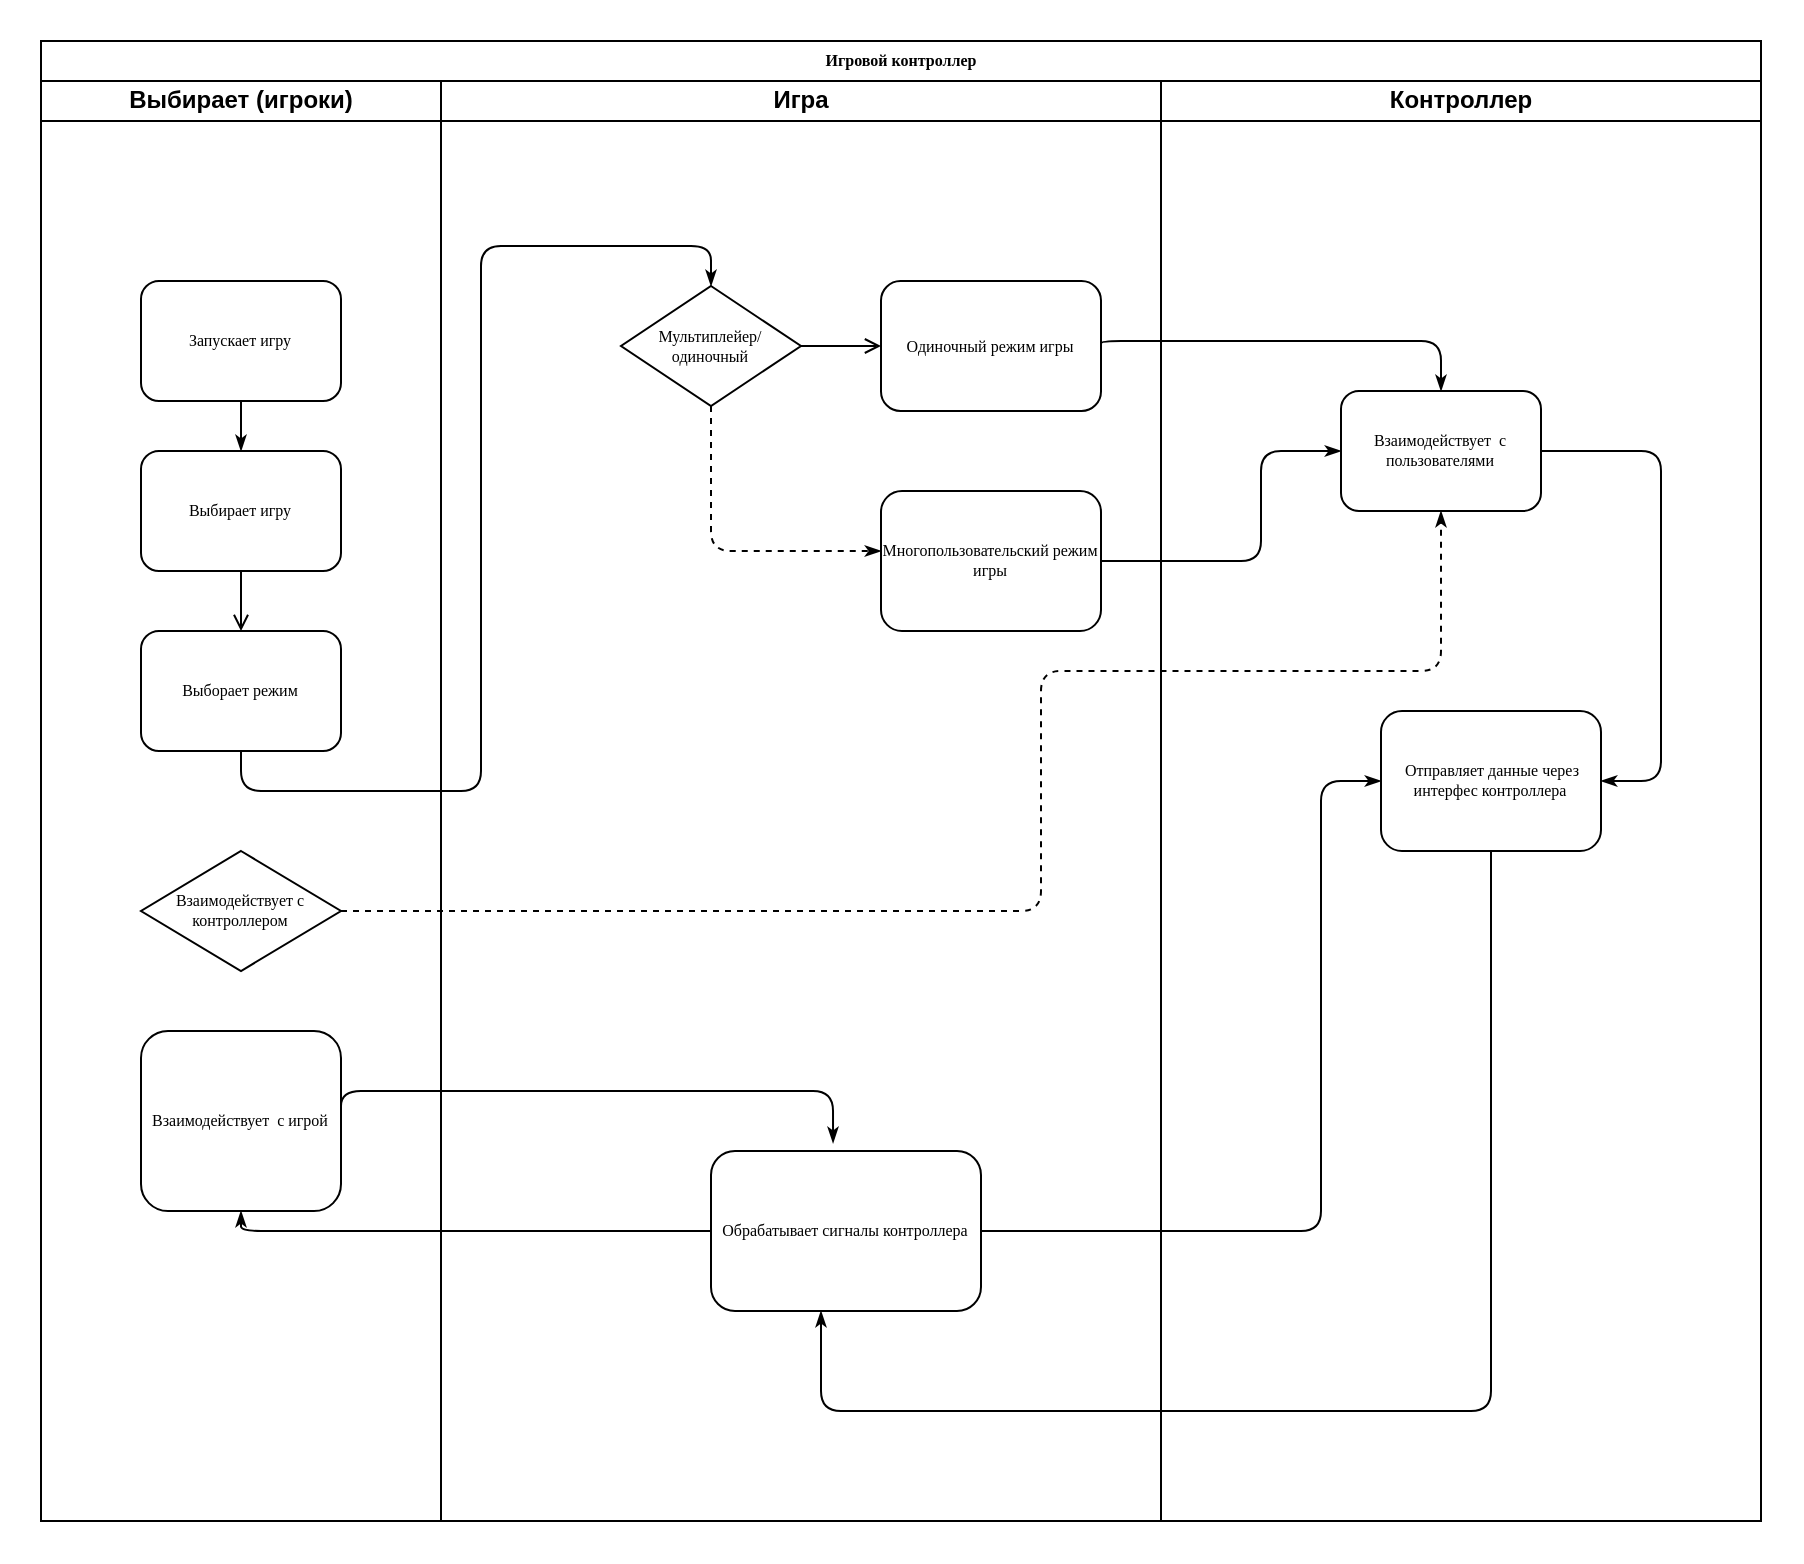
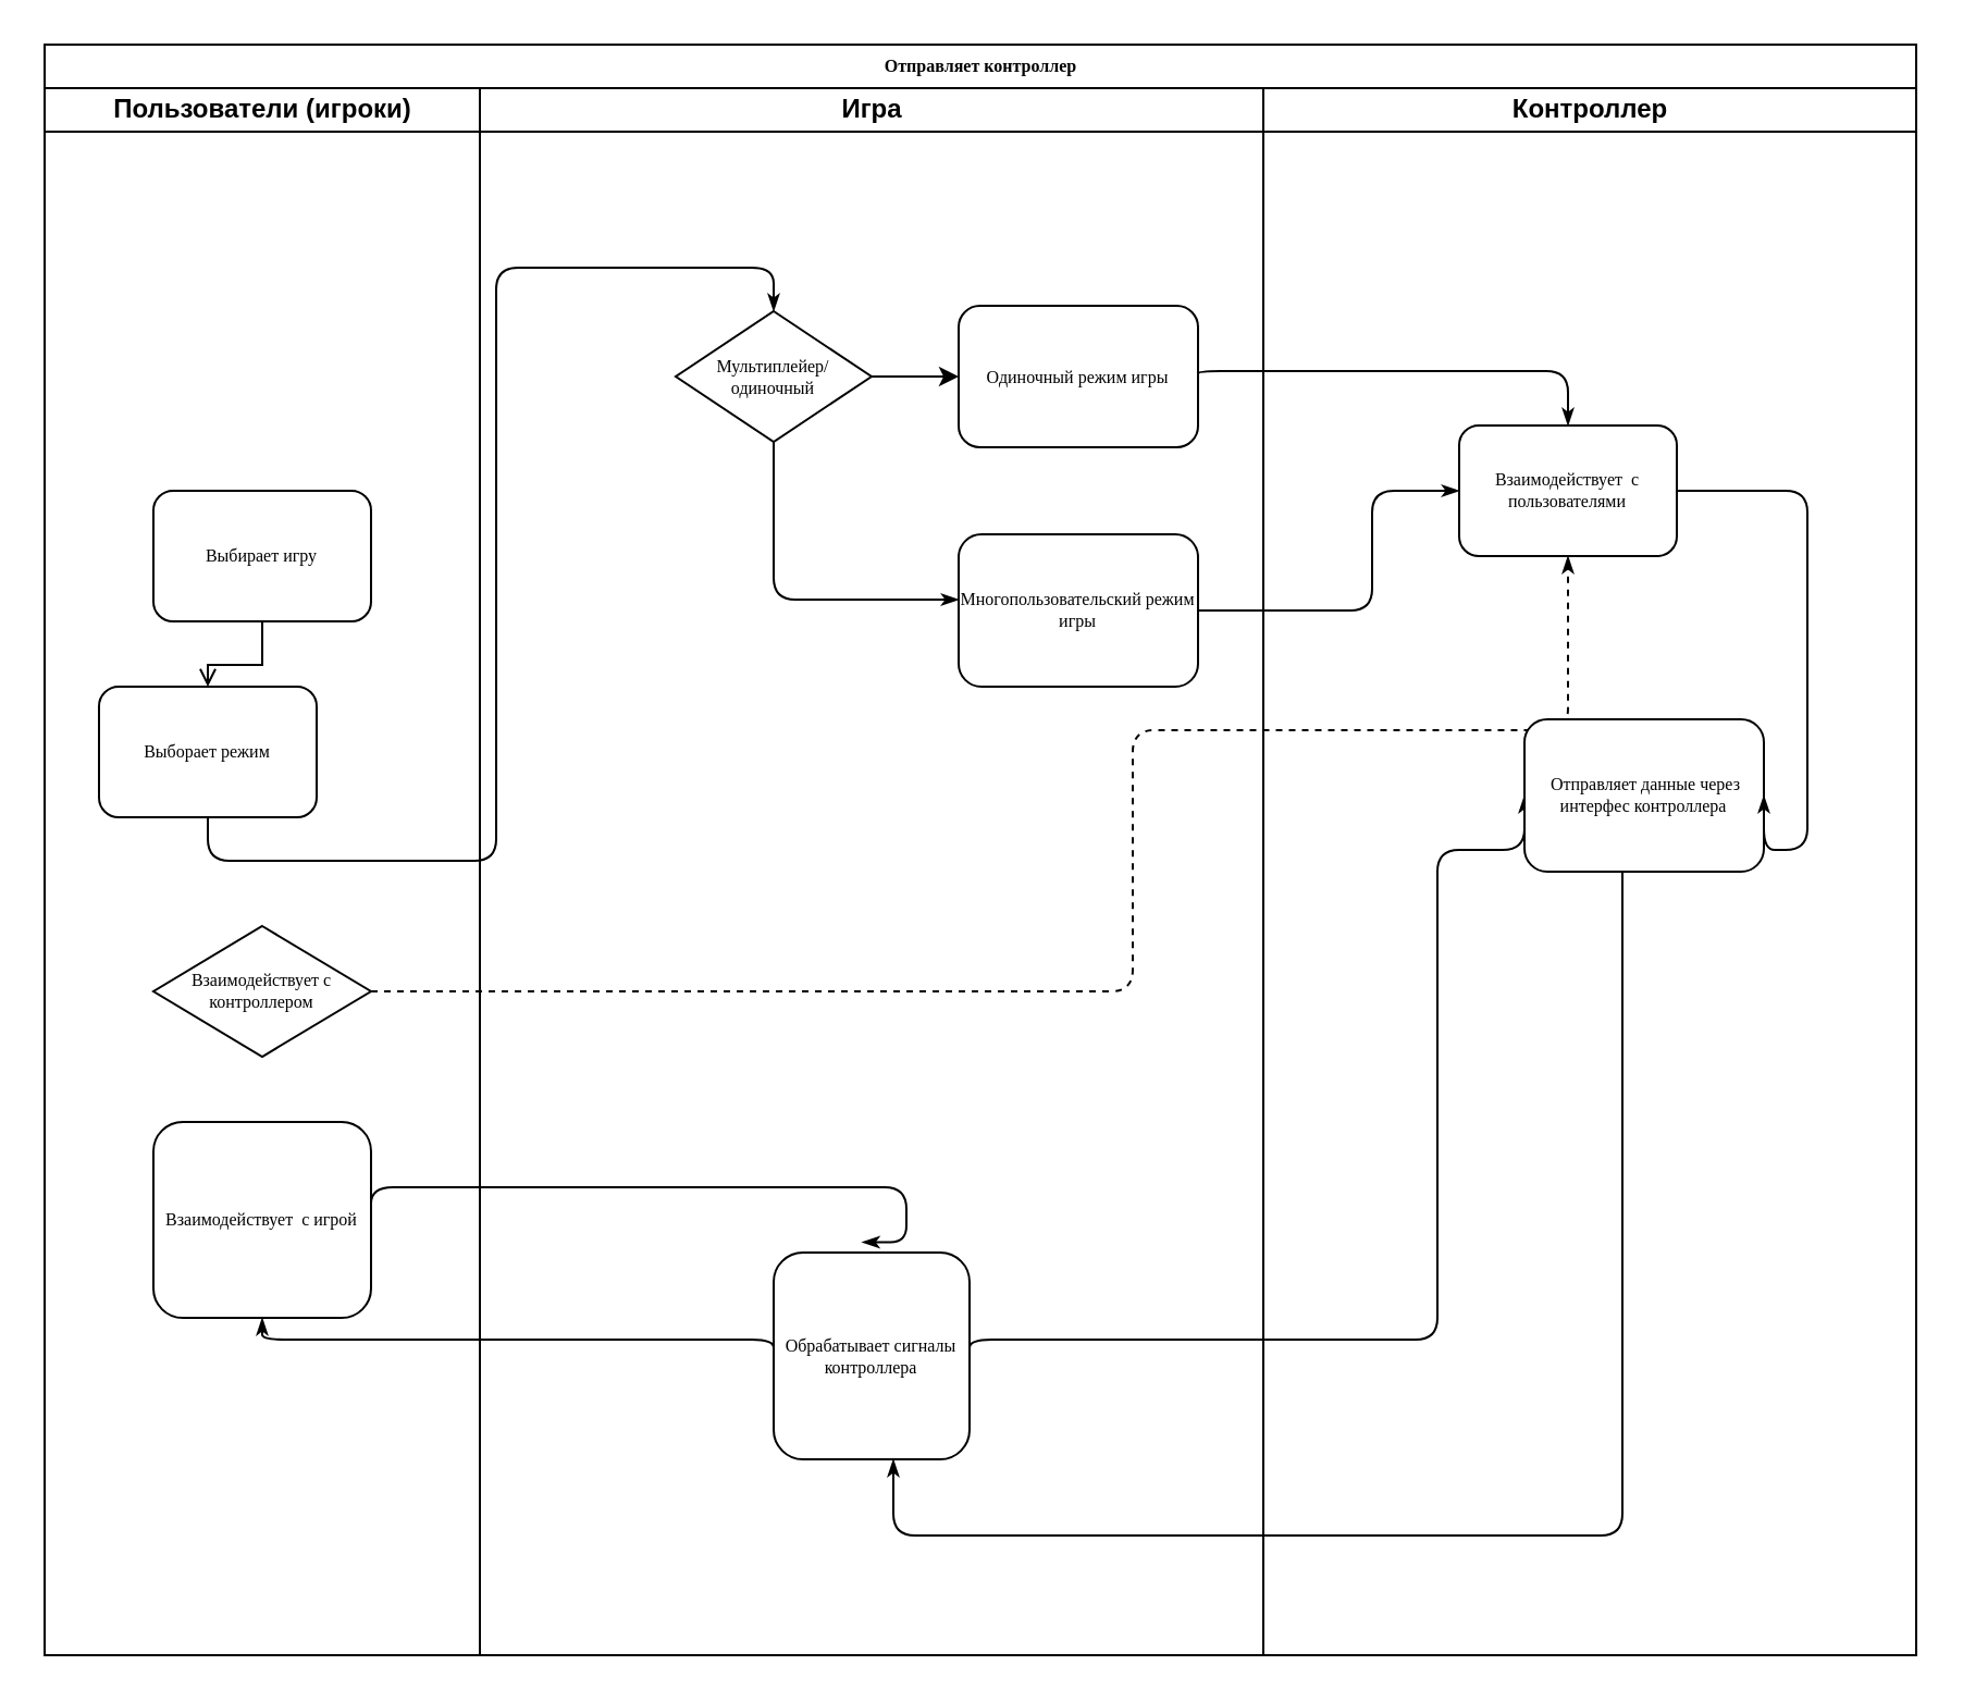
  <mxCell id="0" />
  <mxCell id="1" parent="0" />
- <mxCell id="2" value="Игровой контроллер" style="swimlane;html=1;childLayout=stackLayout;startSize=20;rounded=0;shadow=0;labelBackgroundColor=none;strokeWidth=1;fontFamily=Verdana;fontSize=8;align=center;" parent="1" vertex="1"><mxGeometry x="20" y="20" width="860" height="740" as="geometry"><mxRectangle x="70" y="40" width="50" height="20" as="alternateBounds" /></mxGeometry></mxCell>
- <mxCell id="3" value="Выбирает (игроки)" style="swimlane;html=1;startSize=20;" parent="2" vertex="1"><mxGeometry y="20" width="200" height="720" as="geometry" /></mxCell>
- <mxCell id="4" value="Запускает игру" style="rounded=1;whiteSpace=wrap;html=1;shadow=0;labelBackgroundColor=none;strokeWidth=1;fontFamily=Verdana;fontSize=8;align=center;" parent="3" vertex="1"><mxGeometry x="50" y="100" width="100" height="60" as="geometry" /></mxCell>
+ <mxCell id="2" value="Отправляет контроллер" style="swimlane;html=1;childLayout=stackLayout;startSize=20;rounded=0;shadow=0;labelBackgroundColor=none;strokeWidth=1;fontFamily=Verdana;fontSize=8;align=center;" parent="1" vertex="1"><mxGeometry x="20" y="20" width="860" height="740" as="geometry"><mxRectangle x="70" y="40" width="50" height="20" as="alternateBounds" /></mxGeometry></mxCell>
+ <mxCell id="3" value="Пользователи (игроки)" style="swimlane;html=1;startSize=20;" parent="2" vertex="1"><mxGeometry y="20" width="200" height="720" as="geometry" /></mxCell>
  <mxCell id="5" value="Выбирает игру" style="rounded=1;whiteSpace=wrap;html=1;shadow=0;labelBackgroundColor=none;strokeWidth=1;fontFamily=Verdana;fontSize=8;align=center;" parent="3" vertex="1"><mxGeometry x="50" y="185" width="100" height="60" as="geometry" /></mxCell>
- <mxCell id="6" style="edgeStyle=orthogonalEdgeStyle;rounded=1;html=1;labelBackgroundColor=none;startArrow=none;startFill=0;startSize=5;endArrow=classicThin;endFill=1;endSize=5;jettySize=auto;orthogonalLoop=1;strokeWidth=1;fontFamily=Verdana;fontSize=8" parent="3" source="4" target="5" edge="1"><mxGeometry relative="1" as="geometry" /></mxCell>
- <mxCell id="7" value="Выборает режим" style="rounded=1;whiteSpace=wrap;html=1;shadow=0;labelBackgroundColor=none;strokeWidth=1;fontFamily=Verdana;fontSize=8;align=center;" vertex="1" parent="3"><mxGeometry x="50" y="275" width="100" height="60" as="geometry" /></mxCell>
+ <mxCell id="7" value="Выборает режим" style="rounded=1;whiteSpace=wrap;html=1;shadow=0;labelBackgroundColor=none;strokeWidth=1;fontFamily=Verdana;fontSize=8;align=center;" vertex="1" parent="3"><mxGeometry x="25" y="275" width="100" height="60" as="geometry" /></mxCell>
  <mxCell id="8" style="edgeStyle=orthogonalEdgeStyle;rounded=0;orthogonalLoop=1;jettySize=auto;html=1;entryX=0.5;entryY=0;entryDx=0;entryDy=0;endArrow=open;" edge="1" parent="3" source="5" target="7"><mxGeometry relative="1" as="geometry"><mxPoint x="100" y="265" as="targetPoint" /></mxGeometry></mxCell>
  <mxCell id="9" value="Взаимодействует с контроллером" style="rhombus;whiteSpace=wrap;html=1;shadow=0;labelBackgroundColor=none;strokeWidth=1;fontFamily=Verdana;fontSize=8;align=center;" vertex="1" parent="3"><mxGeometry x="50" y="385" width="100" height="60" as="geometry" /></mxCell>
  <mxCell id="10" value="Взаимодействует&amp;nbsp; с игрой" style="rounded=1;whiteSpace=wrap;html=1;shadow=0;labelBackgroundColor=none;strokeWidth=1;fontFamily=Verdana;fontSize=8;align=center;" vertex="1" parent="3"><mxGeometry x="50" y="475" width="100" height="90" as="geometry" /></mxCell>
  <mxCell id="11" value="Игра" style="swimlane;html=1;startSize=20;" parent="2" vertex="1"><mxGeometry x="200" y="20" width="360" height="720" as="geometry" /></mxCell>
- <mxCell id="12" value="Обрабатывает сигналы контроллера" style="rounded=1;whiteSpace=wrap;html=1;shadow=0;labelBackgroundColor=none;strokeWidth=1;fontFamily=Verdana;fontSize=8;align=center;" parent="11" vertex="1"><mxGeometry x="135" y="535" width="135" height="80" as="geometry" /></mxCell>
+ <mxCell id="12" value="Обрабатывает сигналы контроллера" style="rounded=1;whiteSpace=wrap;html=1;shadow=0;labelBackgroundColor=none;strokeWidth=1;fontFamily=Verdana;fontSize=8;align=center;" parent="11" vertex="1"><mxGeometry x="135" y="535" width="90" height="95" as="geometry" /></mxCell>
  <mxCell id="13" value="Мультиплейер/одиночный" style="rhombus;whiteSpace=wrap;html=1;rounded=0;shadow=0;labelBackgroundColor=none;strokeWidth=1;fontFamily=Verdana;fontSize=8;align=center;" parent="11" vertex="1"><mxGeometry x="90" y="102.5" width="90" height="60" as="geometry" /></mxCell>
  <mxCell id="14" value="Одиночный режим игры" style="rounded=1;whiteSpace=wrap;html=1;shadow=0;labelBackgroundColor=none;strokeWidth=1;fontFamily=Verdana;fontSize=8;align=center;" parent="11" vertex="1"><mxGeometry x="220" y="100" width="110" height="65" as="geometry" /></mxCell>
- <mxCell id="15" value="" style="endArrow=open;html=1;rounded=0;exitX=1;exitY=0.5;exitDx=0;exitDy=0;entryX=0;entryY=0.5;entryDx=0;entryDy=0;" edge="1" parent="11" source="13" target="14"><mxGeometry width="50" height="50" relative="1" as="geometry"><mxPoint x="235" y="129.5" as="sourcePoint" /><mxPoint x="345" y="129.5" as="targetPoint" /></mxGeometry></mxCell>
+ <mxCell id="15" value="" style="endArrow=classic;html=1;rounded=0;exitX=1;exitY=0.5;exitDx=0;exitDy=0;entryX=0;entryY=0.5;entryDx=0;entryDy=0;" edge="1" parent="11" source="13" target="14"><mxGeometry width="50" height="50" relative="1" as="geometry"><mxPoint x="235" y="129.5" as="sourcePoint" /><mxPoint x="345" y="129.5" as="targetPoint" /></mxGeometry></mxCell>
  <mxCell id="16" value="Многопользовательский режим игры" style="rounded=1;whiteSpace=wrap;html=1;shadow=0;labelBackgroundColor=none;strokeWidth=1;fontFamily=Verdana;fontSize=8;align=center;" parent="11" vertex="1"><mxGeometry x="220" y="205" width="110" height="70" as="geometry" /></mxCell>
- <mxCell id="17" style="edgeStyle=orthogonalEdgeStyle;rounded=1;html=1;labelBackgroundColor=none;startArrow=none;startFill=0;startSize=5;endArrow=classicThin;endFill=1;endSize=5;jettySize=auto;orthogonalLoop=1;strokeWidth=1;fontFamily=Verdana;fontSize=8;exitX=0.5;exitY=1;exitDx=0;exitDy=0;dashed=1;" parent="11" source="13" target="16" edge="1"><mxGeometry relative="1" as="geometry"><Array as="points"><mxPoint x="135" y="235" /></Array><mxPoint x="260" y="385" as="sourcePoint" /></mxGeometry></mxCell>
+ <mxCell id="17" style="edgeStyle=orthogonalEdgeStyle;rounded=1;html=1;labelBackgroundColor=none;startArrow=none;startFill=0;startSize=5;endArrow=classicThin;endFill=1;endSize=5;jettySize=auto;orthogonalLoop=1;strokeWidth=1;fontFamily=Verdana;fontSize=8;exitX=0.5;exitY=1;exitDx=0;exitDy=0;" parent="11" source="13" target="16" edge="1"><mxGeometry relative="1" as="geometry"><Array as="points"><mxPoint x="135" y="235" /></Array><mxPoint x="260" y="385" as="sourcePoint" /></mxGeometry></mxCell>
  <mxCell id="18" style="edgeStyle=orthogonalEdgeStyle;rounded=1;html=1;labelBackgroundColor=none;startArrow=none;startFill=0;startSize=5;endArrow=classicThin;endFill=1;endSize=5;jettySize=auto;orthogonalLoop=1;strokeWidth=1;fontFamily=Verdana;fontSize=8" parent="2" target="12" edge="1" source="27"><mxGeometry relative="1" as="geometry"><Array as="points"><mxPoint x="725" y="685" /><mxPoint x="390" y="685" /></Array><mxPoint x="840" y="645" as="sourcePoint" /></mxGeometry></mxCell>
  <mxCell id="19" style="edgeStyle=orthogonalEdgeStyle;rounded=1;html=1;labelBackgroundColor=none;startArrow=none;startFill=0;startSize=5;endArrow=classicThin;endFill=1;endSize=5;jettySize=auto;orthogonalLoop=1;strokeWidth=1;fontFamily=Verdana;fontSize=8;exitX=1;exitY=0.5;exitDx=0;exitDy=0;entryX=0;entryY=0.5;entryDx=0;entryDy=0;" parent="2" source="12" edge="1" target="27"><mxGeometry relative="1" as="geometry"><mxPoint x="660" y="565" as="targetPoint" /><Array as="points"><mxPoint x="640" y="595" /><mxPoint x="640" y="370" /></Array></mxGeometry></mxCell>
  <mxCell id="20" style="edgeStyle=orthogonalEdgeStyle;rounded=1;html=1;labelBackgroundColor=none;startArrow=none;startFill=0;startSize=5;endArrow=classicThin;endFill=1;endSize=5;jettySize=auto;orthogonalLoop=1;strokeWidth=1;fontFamily=Verdana;fontSize=8;exitX=0.5;exitY=1;exitDx=0;exitDy=0;entryX=0.5;entryY=0;entryDx=0;entryDy=0;" parent="2" edge="1" target="13" source="7"><mxGeometry relative="1" as="geometry"><mxPoint x="230" y="325.0" as="sourcePoint" /><mxPoint x="430" y="325" as="targetPoint" /></mxGeometry></mxCell>
  <mxCell id="21" style="edgeStyle=orthogonalEdgeStyle;rounded=1;html=1;labelBackgroundColor=none;startArrow=none;startFill=0;startSize=5;endArrow=classicThin;endFill=1;endSize=5;jettySize=auto;orthogonalLoop=1;strokeWidth=1;fontFamily=Verdana;fontSize=8;exitX=1;exitY=0.5;exitDx=0;exitDy=0;entryX=0.5;entryY=1;entryDx=0;entryDy=0;dashed=1;" edge="1" parent="2" source="9" target="28"><mxGeometry relative="1" as="geometry"><mxPoint x="620" y="285" as="targetPoint" /><mxPoint x="330" y="455" as="sourcePoint" /><Array as="points"><mxPoint x="500" y="435" /><mxPoint x="500" y="315" /><mxPoint x="700" y="315" /></Array></mxGeometry></mxCell>
  <mxCell id="22" style="edgeStyle=orthogonalEdgeStyle;rounded=1;html=1;labelBackgroundColor=none;startArrow=none;startFill=0;startSize=5;endArrow=classicThin;endFill=1;endSize=5;jettySize=auto;orthogonalLoop=1;strokeWidth=1;fontFamily=Verdana;fontSize=8;exitX=0;exitY=0.5;exitDx=0;exitDy=0;entryX=0.5;entryY=1;entryDx=0;entryDy=0;" edge="1" parent="2" source="12" target="10"><mxGeometry relative="1" as="geometry"><mxPoint x="110" y="565" as="targetPoint" /><mxPoint x="360" y="415" as="sourcePoint" /><Array as="points"><mxPoint x="100" y="595" /></Array></mxGeometry></mxCell>
  <mxCell id="23" style="edgeStyle=orthogonalEdgeStyle;rounded=1;html=1;labelBackgroundColor=none;startArrow=none;startFill=0;startSize=5;endArrow=classicThin;endFill=1;endSize=5;jettySize=auto;orthogonalLoop=1;strokeWidth=1;fontFamily=Verdana;fontSize=8;exitX=1;exitY=0.5;exitDx=0;exitDy=0;entryX=0.452;entryY=-0.05;entryDx=0;entryDy=0;entryPerimeter=0;" edge="1" parent="2" source="10" target="12"><mxGeometry relative="1" as="geometry"><mxPoint x="410" y="455" as="targetPoint" /><mxPoint x="330" y="485" as="sourcePoint" /><Array as="points"><mxPoint x="396" y="525" /></Array></mxGeometry></mxCell>
  <mxCell id="24" style="edgeStyle=orthogonalEdgeStyle;rounded=1;html=1;labelBackgroundColor=none;startArrow=none;startFill=0;startSize=5;endArrow=classicThin;endFill=1;endSize=5;jettySize=auto;orthogonalLoop=1;strokeWidth=1;fontFamily=Verdana;fontSize=8;exitX=1;exitY=0.5;exitDx=0;exitDy=0;entryX=0.5;entryY=0;entryDx=0;entryDy=0;" edge="1" parent="2" source="14" target="28"><mxGeometry relative="1" as="geometry"><mxPoint x="510" y="182.5" as="sourcePoint" /><mxPoint x="980" y="135" as="targetPoint" /><Array as="points"><mxPoint x="530" y="150" /><mxPoint x="700" y="150" /></Array></mxGeometry></mxCell>
  <mxCell id="25" style="edgeStyle=orthogonalEdgeStyle;rounded=1;html=1;labelBackgroundColor=none;startArrow=none;startFill=0;startSize=5;endArrow=classicThin;endFill=1;endSize=5;jettySize=auto;orthogonalLoop=1;strokeWidth=1;fontFamily=Verdana;fontSize=8;exitX=1;exitY=0.5;exitDx=0;exitDy=0;entryX=0;entryY=0.5;entryDx=0;entryDy=0;" edge="1" parent="2" source="16" target="28"><mxGeometry relative="1" as="geometry"><mxPoint x="830" y="295" as="sourcePoint" /><mxPoint x="990" y="250" as="targetPoint" /><Array as="points"><mxPoint x="610" y="260" /><mxPoint x="610" y="205" /></Array></mxGeometry></mxCell>
  <mxCell id="26" value="Контроллер" style="swimlane;html=1;startSize=20;" parent="2" vertex="1"><mxGeometry x="560" y="20" width="300" height="720" as="geometry" /></mxCell>
- <mxCell id="27" value="&amp;nbsp;Отправляет данные через интерфес контроллера" style="rounded=1;whiteSpace=wrap;html=1;shadow=0;labelBackgroundColor=none;strokeWidth=1;fontFamily=Verdana;fontSize=8;align=center;" parent="26" vertex="1"><mxGeometry x="110" y="315" width="110" height="70" as="geometry" /></mxCell>
+ <mxCell id="27" value="&amp;nbsp;Отправляет данные через интерфес контроллера" style="rounded=1;whiteSpace=wrap;html=1;shadow=0;labelBackgroundColor=none;strokeWidth=1;fontFamily=Verdana;fontSize=8;align=center;" parent="26" vertex="1"><mxGeometry x="120" y="290" width="110" height="70" as="geometry" /></mxCell>
  <mxCell id="28" value="Взаимодействует&amp;nbsp; с пользователями" style="rounded=1;whiteSpace=wrap;html=1;shadow=0;labelBackgroundColor=none;strokeWidth=1;fontFamily=Verdana;fontSize=8;align=center;" vertex="1" parent="26"><mxGeometry x="90" y="155" width="100" height="60" as="geometry" /></mxCell>
  <mxCell id="29" style="edgeStyle=orthogonalEdgeStyle;rounded=1;html=1;labelBackgroundColor=none;startArrow=none;startFill=0;startSize=5;endArrow=classicThin;endFill=1;endSize=5;jettySize=auto;orthogonalLoop=1;strokeWidth=1;fontFamily=Verdana;fontSize=8;exitX=1;exitY=0.5;exitDx=0;exitDy=0;entryX=1;entryY=0.5;entryDx=0;entryDy=0;" edge="1" parent="1" target="27"><mxGeometry relative="1" as="geometry"><mxPoint x="1016.02" y="251" as="targetPoint" /><mxPoint x="770" y="225" as="sourcePoint" /><Array as="points"><mxPoint x="830" y="225" /><mxPoint x="830" y="390" /></Array></mxGeometry></mxCell>
